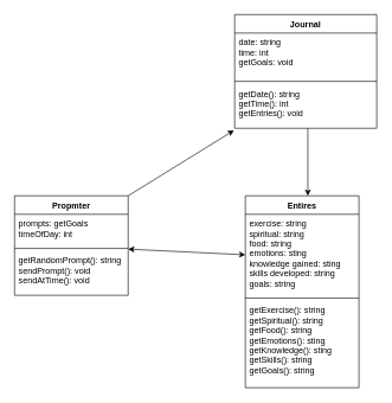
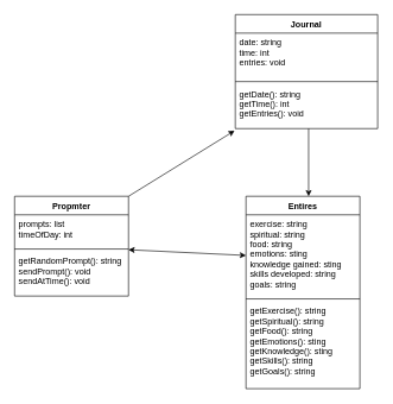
  <mxCell id="0" />
  <mxCell id="1" parent="0" />
  <mxCell id="2" value="Propmter" style="swimlane;fontStyle=1;align=center;verticalAlign=top;childLayout=stackLayout;horizontal=1;startSize=26;horizontalStack=0;resizeParent=1;resizeParentMax=0;resizeLast=0;collapsible=1;marginBottom=0;" vertex="1" parent="1"><mxGeometry x="20" y="275" width="160" height="140" as="geometry" /></mxCell>
- <mxCell id="3" value="prompts: getGoals&#10;timeOfDay: int" style="text;strokeColor=none;fillColor=none;align=left;verticalAlign=top;spacingLeft=4;spacingRight=4;overflow=hidden;rotatable=0;points=[[0,0.5],[1,0.5]];portConstraint=eastwest;" vertex="1" parent="2"><mxGeometry y="26" width="160" height="44" as="geometry" /></mxCell>
+ <mxCell id="3" value="prompts: list&#10;timeOfDay: int" style="text;strokeColor=none;fillColor=none;align=left;verticalAlign=top;spacingLeft=4;spacingRight=4;overflow=hidden;rotatable=0;points=[[0,0.5],[1,0.5]];portConstraint=eastwest;" vertex="1" parent="2"><mxGeometry y="26" width="160" height="44" as="geometry" /></mxCell>
  <mxCell id="4" value="" style="line;strokeWidth=1;fillColor=none;align=left;verticalAlign=middle;spacingTop=-1;spacingLeft=3;spacingRight=3;rotatable=0;labelPosition=right;points=[];portConstraint=eastwest;strokeColor=inherit;" vertex="1" parent="2"><mxGeometry y="70" width="160" height="8" as="geometry" /></mxCell>
  <mxCell id="5" value="getRandomPrompt(): string&#10;sendPrompt(): void&#10;sendAtTime(): void" style="text;strokeColor=none;fillColor=none;align=left;verticalAlign=top;spacingLeft=4;spacingRight=4;overflow=hidden;rotatable=0;points=[[0,0.5],[1,0.5]];portConstraint=eastwest;" vertex="1" parent="2"><mxGeometry y="78" width="160" height="62" as="geometry" /></mxCell>
  <mxCell id="6" value="Journal" style="swimlane;fontStyle=1;align=center;verticalAlign=top;childLayout=stackLayout;horizontal=1;startSize=26;horizontalStack=0;resizeParent=1;resizeParentMax=0;resizeLast=0;collapsible=1;marginBottom=0;" vertex="1" parent="1"><mxGeometry x="330" y="20" width="200" height="160" as="geometry" /></mxCell>
- <mxCell id="7" value="date: string&#10;time: int&#10;getGoals: void" style="text;strokeColor=none;fillColor=none;align=left;verticalAlign=top;spacingLeft=4;spacingRight=4;overflow=hidden;rotatable=0;points=[[0,0.5],[1,0.5]];portConstraint=eastwest;" vertex="1" parent="6"><mxGeometry y="26" width="200" height="64" as="geometry" /></mxCell>
+ <mxCell id="7" value="date: string&#10;time: int&#10;entries: void" style="text;strokeColor=none;fillColor=none;align=left;verticalAlign=top;spacingLeft=4;spacingRight=4;overflow=hidden;rotatable=0;points=[[0,0.5],[1,0.5]];portConstraint=eastwest;" vertex="1" parent="6"><mxGeometry y="26" width="200" height="64" as="geometry" /></mxCell>
  <mxCell id="8" value="" style="line;strokeWidth=1;fillColor=none;align=left;verticalAlign=middle;spacingTop=-1;spacingLeft=3;spacingRight=3;rotatable=0;labelPosition=right;points=[];portConstraint=eastwest;strokeColor=inherit;" vertex="1" parent="6"><mxGeometry y="90" width="200" height="8" as="geometry" /></mxCell>
  <mxCell id="9" value="getDate(): string&#10;getTime(): int&#10;getEntries(): void" style="text;strokeColor=none;fillColor=none;align=left;verticalAlign=top;spacingLeft=4;spacingRight=4;overflow=hidden;rotatable=0;points=[[0,0.5],[1,0.5]];portConstraint=eastwest;" vertex="1" parent="6"><mxGeometry y="98" width="200" height="62" as="geometry" /></mxCell>
  <mxCell id="10" value="Entires" style="swimlane;fontStyle=1;align=center;verticalAlign=top;childLayout=stackLayout;horizontal=1;startSize=26;horizontalStack=0;resizeParent=1;resizeParentMax=0;resizeLast=0;collapsible=1;marginBottom=0;" vertex="1" parent="1"><mxGeometry x="345" y="275" width="160" height="270" as="geometry" /></mxCell>
  <mxCell id="11" value="exercise: string&#10;spiritual: string&#10;food: string&#10;emotions: sting&#10;knowledge gained: sting&#10;skills developed: string&#10;goals: string" style="text;strokeColor=none;fillColor=none;align=left;verticalAlign=top;spacingLeft=4;spacingRight=4;overflow=hidden;rotatable=0;points=[[0,0.5],[1,0.5]];portConstraint=eastwest;" vertex="1" parent="10"><mxGeometry y="26" width="160" height="114" as="geometry" /></mxCell>
  <mxCell id="12" value="" style="line;strokeWidth=1;fillColor=none;align=left;verticalAlign=middle;spacingTop=-1;spacingLeft=3;spacingRight=3;rotatable=0;labelPosition=right;points=[];portConstraint=eastwest;strokeColor=inherit;" vertex="1" parent="10"><mxGeometry y="140" width="160" height="8" as="geometry" /></mxCell>
  <mxCell id="13" value="getExercise(): string&#10;getSpiritual(): string&#10;getFood(): string&#10;getEmotions(): sting&#10;getKnowledge(): sting&#10;getSkills(): string&#10;getGoals(): string" style="text;strokeColor=none;fillColor=none;align=left;verticalAlign=top;spacingLeft=4;spacingRight=4;overflow=hidden;rotatable=0;points=[[0,0.5],[1,0.5]];portConstraint=eastwest;" vertex="1" parent="10"><mxGeometry y="148" width="160" height="122" as="geometry" /></mxCell>
  <mxCell id="14" value="" style="endArrow=classic;startArrow=classic;html=1;rounded=0;entryX=0;entryY=0.5;entryDx=0;entryDy=0;" edge="1" parent="1" target="11"><mxGeometry width="50" height="50" relative="1" as="geometry"><mxPoint x="180" y="350" as="sourcePoint" /><mxPoint x="270" y="300" as="targetPoint" /></mxGeometry></mxCell>
  <mxCell id="15" value="" style="endArrow=classic;html=1;rounded=0;exitX=1;exitY=0;exitDx=0;exitDy=0;entryX=-0.005;entryY=1.048;entryDx=0;entryDy=0;entryPerimeter=0;" edge="1" parent="1" source="2" target="9"><mxGeometry width="50" height="50" relative="1" as="geometry"><mxPoint x="160" y="190" as="sourcePoint" /><mxPoint x="210" y="140" as="targetPoint" /></mxGeometry></mxCell>
  <mxCell id="16" value="" style="endArrow=classic;html=1;rounded=0;entryX=0.55;entryY=0;entryDx=0;entryDy=0;entryPerimeter=0;" edge="1" parent="1" target="10"><mxGeometry width="50" height="50" relative="1" as="geometry"><mxPoint x="433" y="180" as="sourcePoint" /><mxPoint x="440" y="220" as="targetPoint" /></mxGeometry></mxCell>
